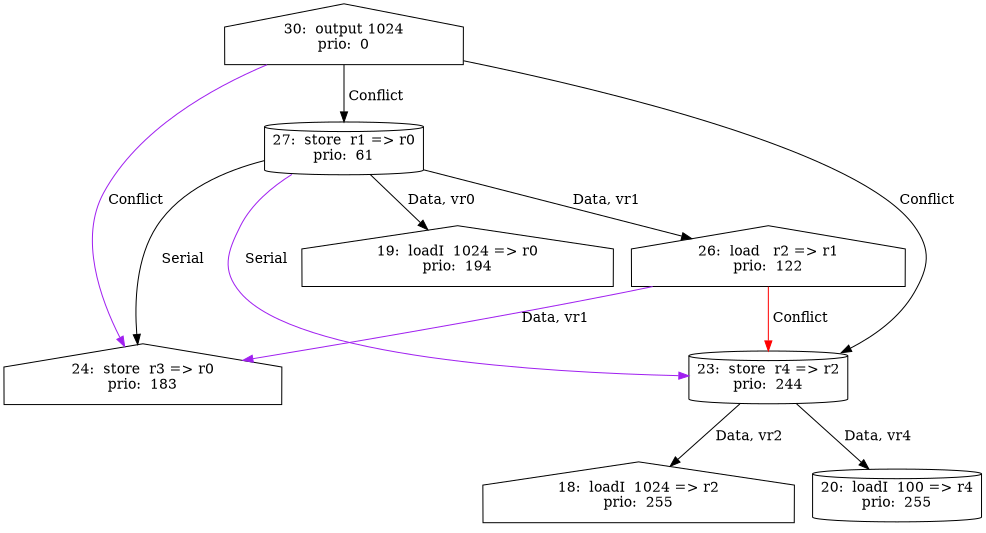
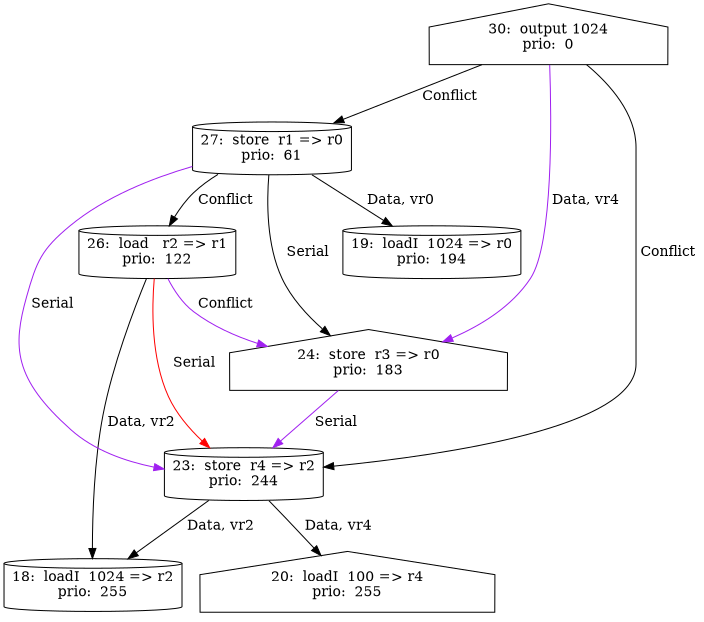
  digraph {
    node [shape=house]
    edge [color=black]
-   n1 [label="18:  loadI  1024 => r2\nprio:  255"]
-   n2 [label="19:  loadI  1024 => r0\nprio:  194"]
-   n3 [label="20:  loadI  100 => r4\nprio:  255" shape=cylinder]
+   n1 [label="18:  loadI  1024 => r2\nprio:  255" shape=cylinder]
+   n2 [label="19:  loadI  1024 => r0\nprio:  194" shape=cylinder]
+   n3 [label="20:  loadI  100 => r4\nprio:  255"]
    n4 [label="23:  store  r4 => r2\nprio:  244" shape=cylinder]
    n5 [label="24:  store  r3 => r0\nprio:  183"]
-   n6 [label="26:  load   r2 => r1\nprio:  122"]
+   n6 [label="26:  load   r2 => r1\nprio:  122" shape=cylinder]
    n7 [label="27:  store  r1 => r0\nprio:  61" shape=cylinder]
    n8 [label="30:  output 1024\nprio:  0"]
    n4 -> n1 [label=" Data, vr2"]
    n4 -> n3 [label=" Data, vr4"]
-   n6 -> n4 [color=red label=" Conflict "]
-   n6 -> n5 [color=purple label=" Data, vr1"]
+   n5 -> n4 [color=purple label=" Serial "]
+   n6 -> n1 [label=" Data, vr2"]
+   n6 -> n4 [color=red label=" Serial "]
+   n6 -> n5 [color=purple label=" Conflict "]
    n7 -> n2 [label=" Data, vr0"]
    n7 -> n4 [color=purple label=" Serial "]
    n7 -> n5 [label=" Serial "]
-   n7 -> n6 [label=" Data, vr1"]
+   n7 -> n6 [label=" Conflict "]
    n8 -> n4 [label=" Conflict "]
-   n8 -> n5 [color=purple label=" Conflict "]
+   n8 -> n5 [color=purple label=" Data, vr4"]
    n8 -> n7 [label=" Conflict "]
  }
